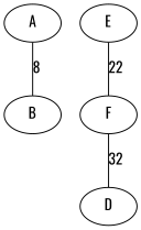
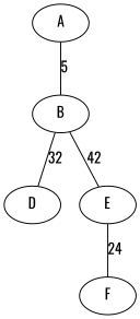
  graph {
    fontname=Oswald
    node [fontname=Oswald]
    edge [fontname=Oswald]
    A
    B
    D
    E
    F
-   A -- B [label=8]
-   F -- D [label=32]
-   E -- F [label=22]
+   A -- B [label=5]
+   B -- D [label=32]
+   B -- E [label=42]
+   E -- F [label=24]
  }
